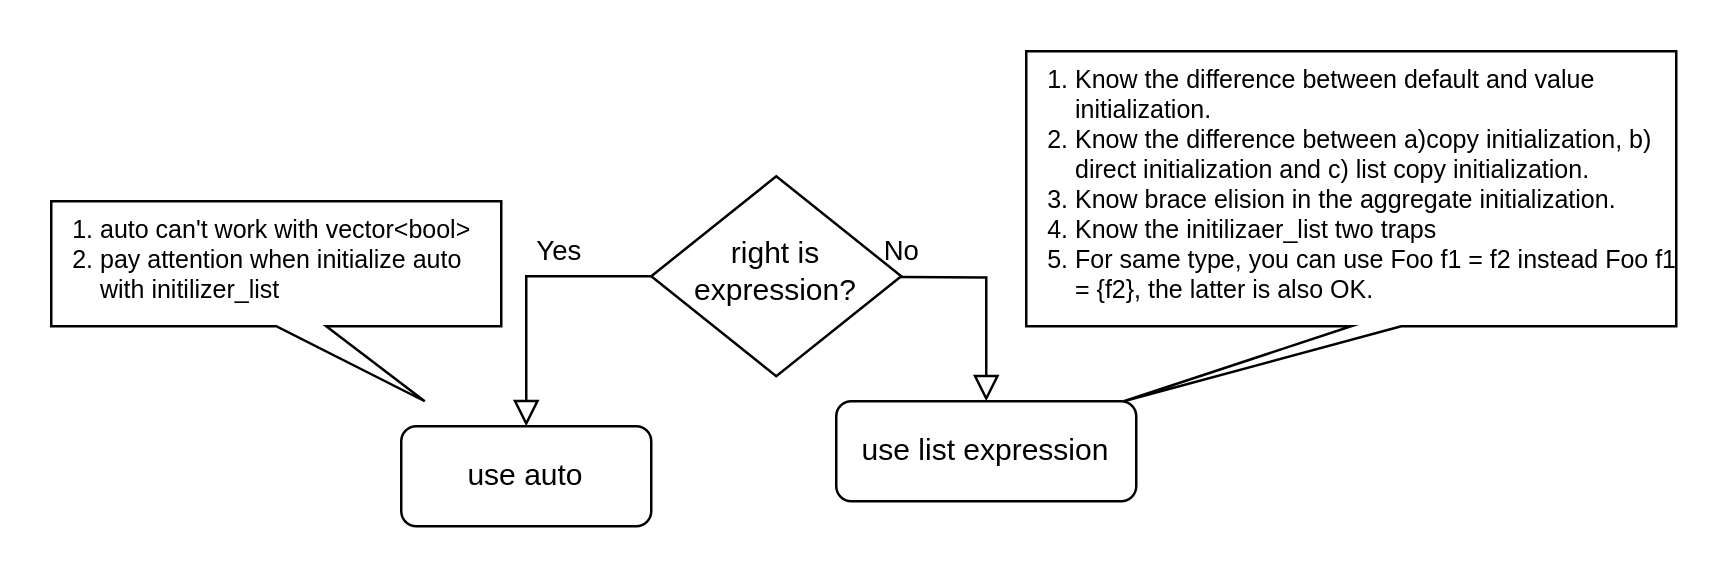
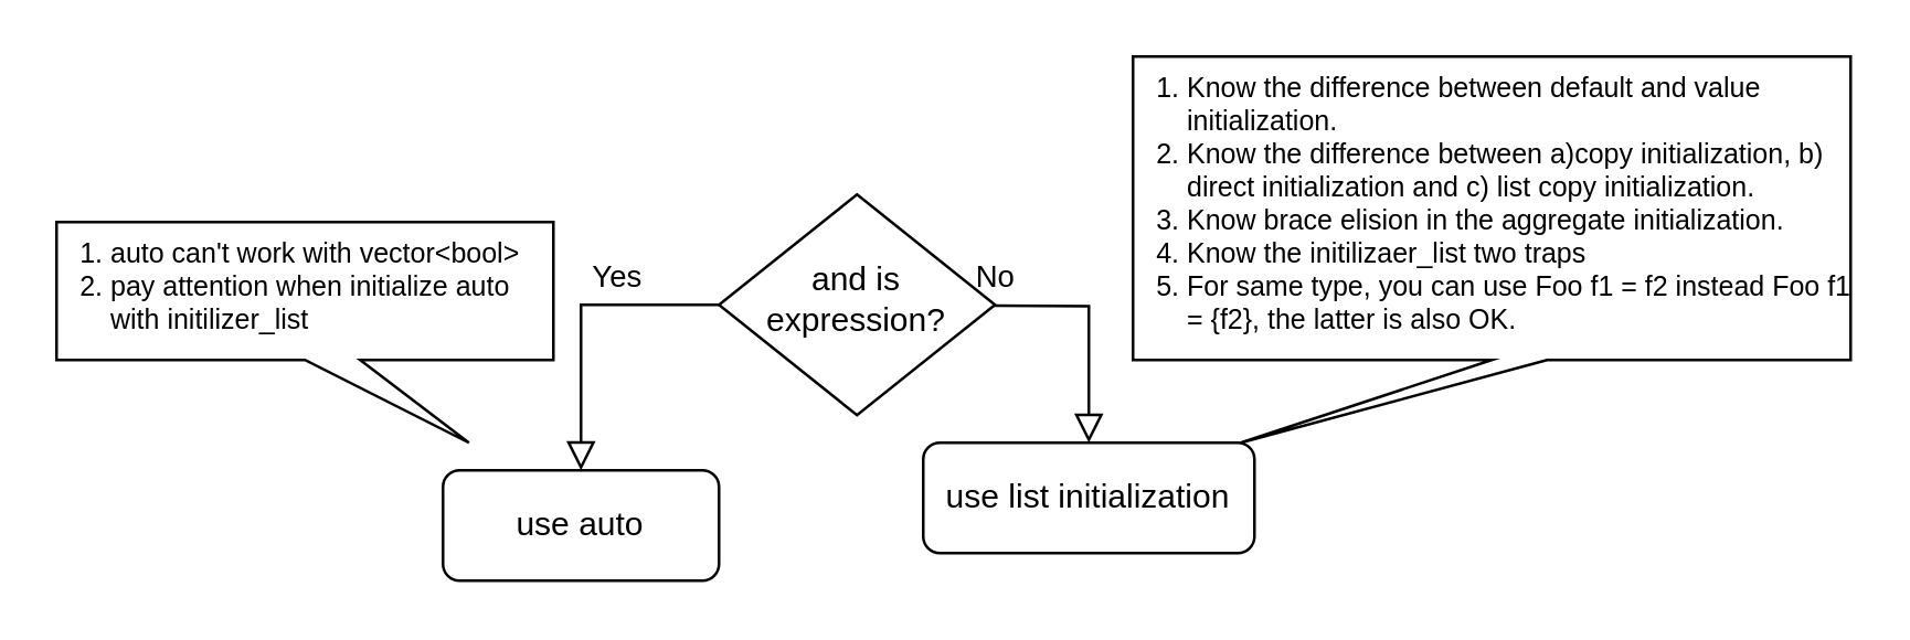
  <mxCell id="0" />
  <mxCell id="1" parent="0" />
  <mxCell id="2" value="Yes" style="rounded=0;html=1;jettySize=auto;orthogonalLoop=1;fontSize=11;endArrow=block;endFill=0;endSize=8;strokeWidth=1;shadow=0;labelBackgroundColor=none;edgeStyle=orthogonalEdgeStyle;entryX=0.5;entryY=0;entryDx=0;entryDy=0;exitX=0;exitY=0.5;exitDx=0;exitDy=0;" parent="1" source="4" target="6" edge="1"><mxGeometry x="-0.333" y="-10" relative="1" as="geometry"><mxPoint as="offset" /></mxGeometry></mxCell>
  <mxCell id="3" value="No" style="edgeStyle=orthogonalEdgeStyle;rounded=0;html=1;jettySize=auto;orthogonalLoop=1;fontSize=11;endArrow=block;endFill=0;endSize=8;strokeWidth=1;shadow=0;labelBackgroundColor=none;" parent="1" target="5" edge="1"><mxGeometry x="-0.254" y="10" relative="1" as="geometry"><mxPoint as="offset" /><mxPoint x="310" y="110" as="sourcePoint" /></mxGeometry></mxCell>
- <mxCell id="4" value="right is expression?" style="rhombus;whiteSpace=wrap;html=1;shadow=0;fontFamily=Helvetica;fontSize=12;align=center;strokeWidth=1;spacing=6;spacingTop=-4;" parent="1" vertex="1"><mxGeometry x="260" y="70" width="100" height="80" as="geometry" /></mxCell>
- <mxCell id="5" value="use list expression" style="rounded=1;whiteSpace=wrap;html=1;fontSize=12;glass=0;strokeWidth=1;shadow=0;" parent="1" vertex="1"><mxGeometry x="334" y="160" width="120" height="40" as="geometry" /></mxCell>
+ <mxCell id="4" value="and is expression?" style="rhombus;whiteSpace=wrap;html=1;shadow=0;fontFamily=Helvetica;fontSize=12;align=center;strokeWidth=1;spacing=6;spacingTop=-4;" parent="1" vertex="1"><mxGeometry x="260" y="70" width="100" height="80" as="geometry" /></mxCell>
+ <mxCell id="5" value="use list initialization" style="rounded=1;whiteSpace=wrap;html=1;fontSize=12;glass=0;strokeWidth=1;shadow=0;" parent="1" vertex="1"><mxGeometry x="334" y="160" width="120" height="40" as="geometry" /></mxCell>
  <mxCell id="6" value="use auto" style="rounded=1;whiteSpace=wrap;html=1;fontSize=12;glass=0;strokeWidth=1;shadow=0;" vertex="1" parent="1"><mxGeometry x="160" y="170" width="100" height="40" as="geometry" /></mxCell>
  <mxCell id="7" value="&lt;p style=&quot;border-color: var(--border-color); margin: 10px 0px 0px 10px; line-height: 110%; font-size: 10px;&quot;&gt;&lt;/p&gt;&lt;ol&gt;&lt;li style=&quot;&quot;&gt;&lt;font style=&quot;border-color: var(--border-color); font-size: 10px;&quot;&gt;Know the difference between default and value initialization.&amp;nbsp;&lt;/font&gt;&lt;/li&gt;&lt;li style=&quot;&quot;&gt;&lt;font style=&quot;border-color: var(--border-color); font-size: 10px;&quot;&gt;Know the difference between a)copy initialization, b) direct initialization and c) list copy initialization.&amp;nbsp;&lt;/font&gt;&lt;/li&gt;&lt;li style=&quot;&quot;&gt;Know brace elision in the aggregate initialization.&lt;/li&gt;&lt;li style=&quot;&quot;&gt;Know the&amp;nbsp;initilizaer_list two traps&lt;/li&gt;&lt;li style=&quot;&quot;&gt;For same type, you can use Foo f1 = f2 instead Foo f1 = {f2}, the latter is also OK.&amp;nbsp; &amp;nbsp;&lt;/li&gt;&lt;/ol&gt;&lt;p&gt;&lt;/p&gt;" style="shape=callout;whiteSpace=wrap;html=1;perimeter=calloutPerimeter;fontSize=10;align=left;verticalAlign=top;spacing=0;position2=0.15;labelPosition=center;verticalLabelPosition=middle;spacingLeft=-20;spacingTop=-9;" vertex="1" parent="1"><mxGeometry x="410" y="20" width="260" height="140" as="geometry" /></mxCell>
  <mxCell id="8" value="&lt;p style=&quot;border-color: var(--border-color); margin: 10px 0px 0px 10px; line-height: 110%; font-size: 10px;&quot;&gt;&lt;/p&gt;&lt;ol&gt;&lt;li style=&quot;&quot;&gt;&lt;font style=&quot;border-color: var(--border-color);&quot;&gt;auto can't work with vector&amp;lt;bool&amp;gt;&lt;/font&gt;&lt;/li&gt;&lt;li style=&quot;&quot;&gt;&lt;font style=&quot;border-color: var(--border-color);&quot;&gt;pay attention when initialize auto with&amp;nbsp;initilizer_list&lt;/font&gt;&lt;br&gt;&lt;/li&gt;&lt;/ol&gt;&lt;p&gt;&lt;/p&gt;" style="shape=callout;whiteSpace=wrap;html=1;perimeter=calloutPerimeter;fontSize=10;align=left;verticalAlign=top;spacing=0;position2=0.83;labelPosition=center;verticalLabelPosition=middle;spacingLeft=-20;spacingTop=-9;" vertex="1" parent="1"><mxGeometry x="20" y="80" width="180" height="80" as="geometry" /></mxCell>
